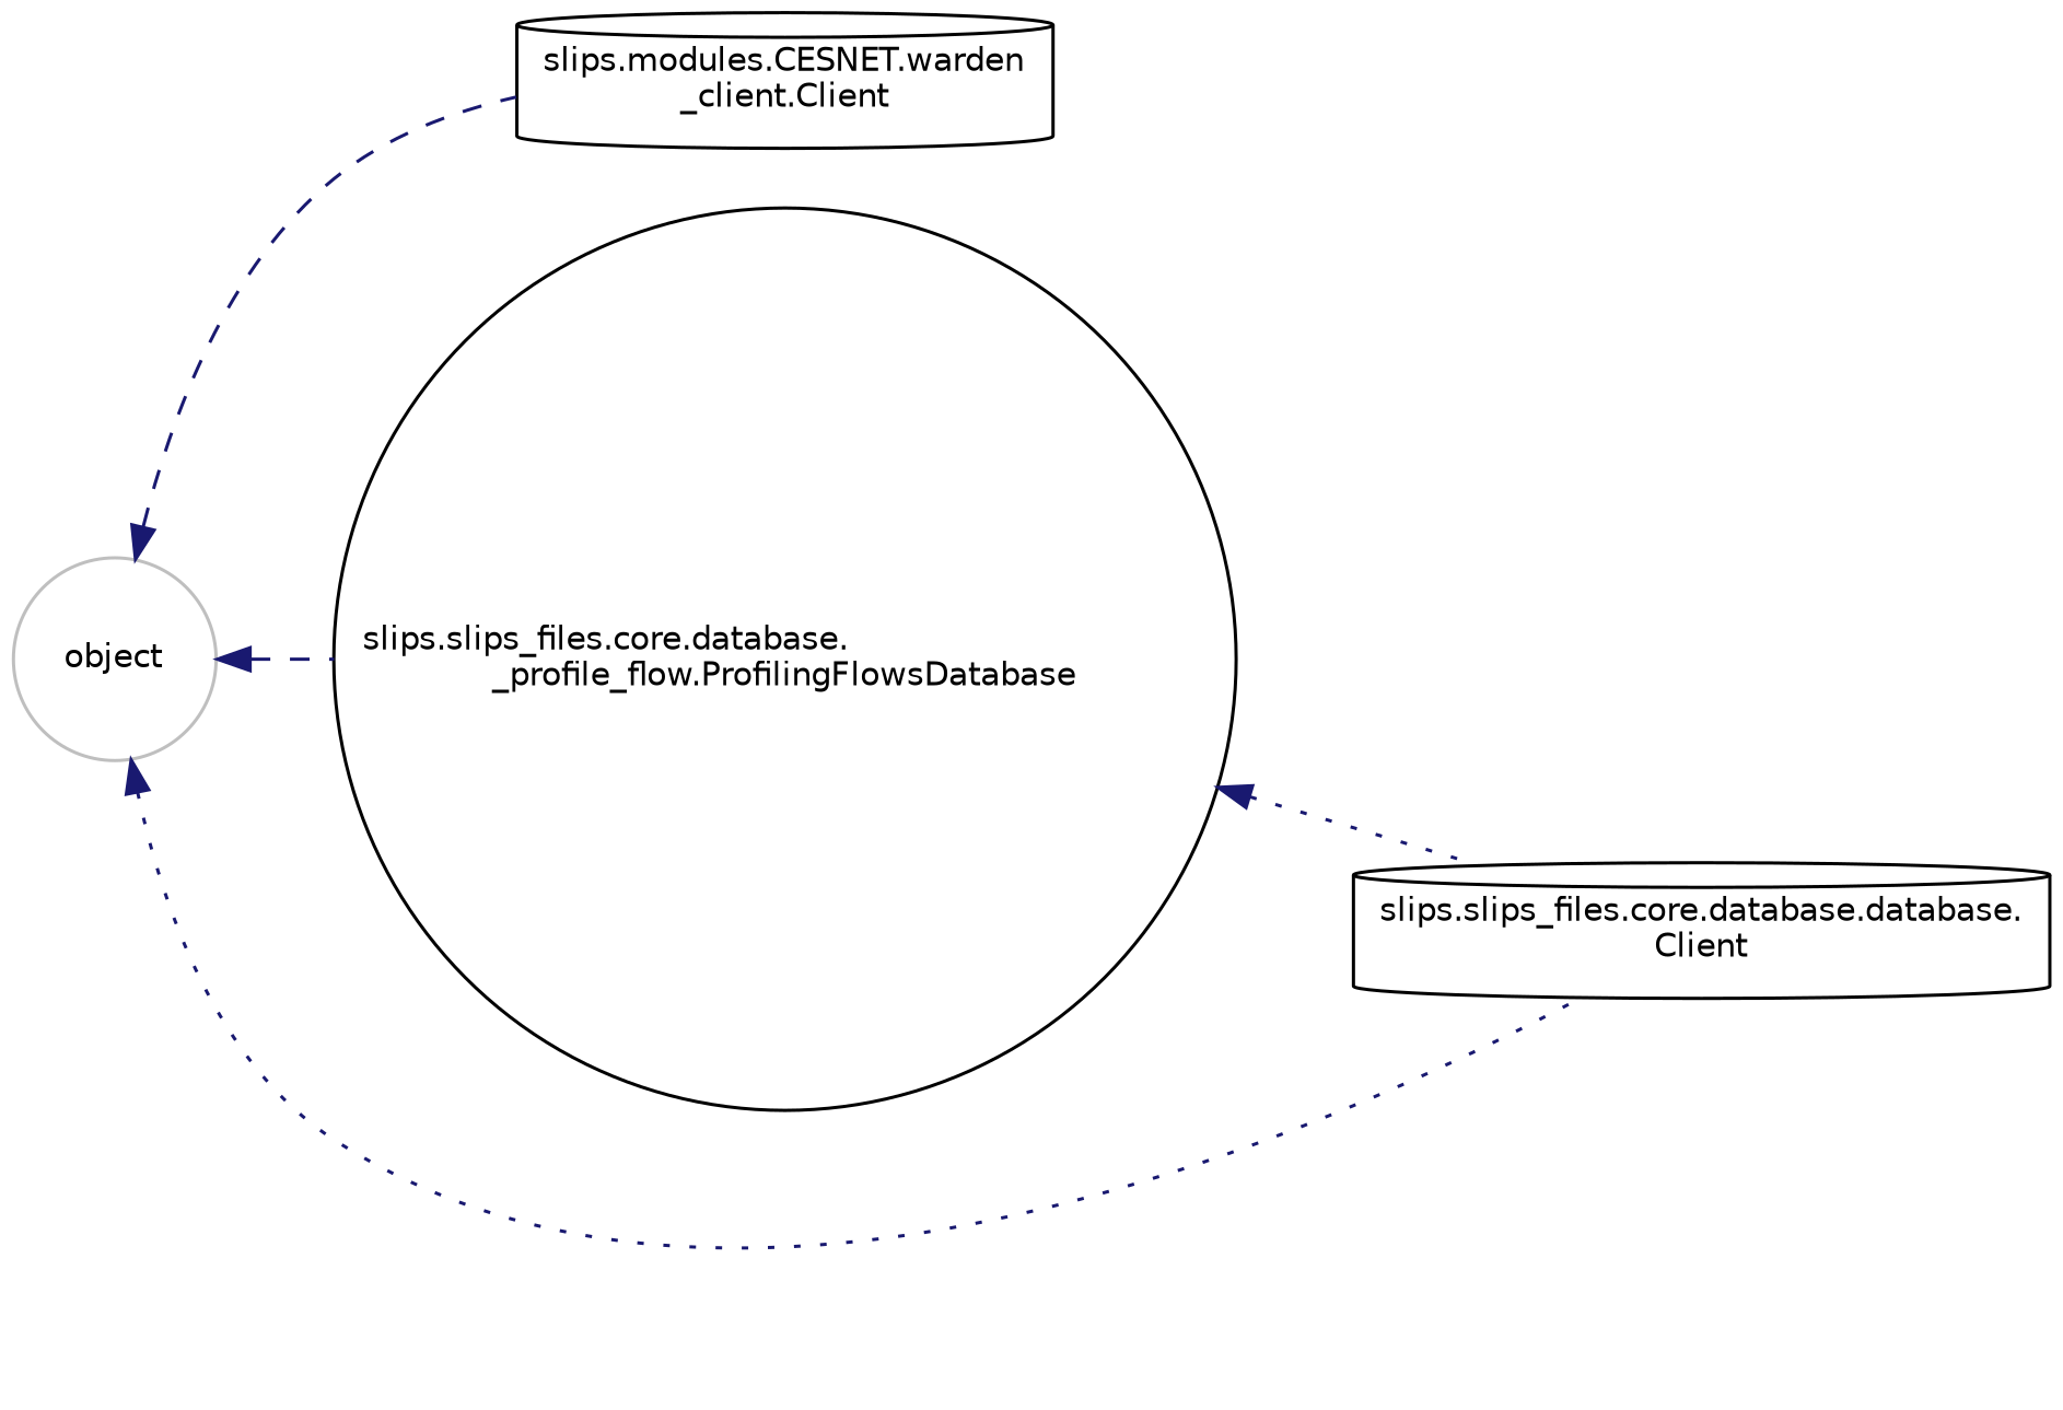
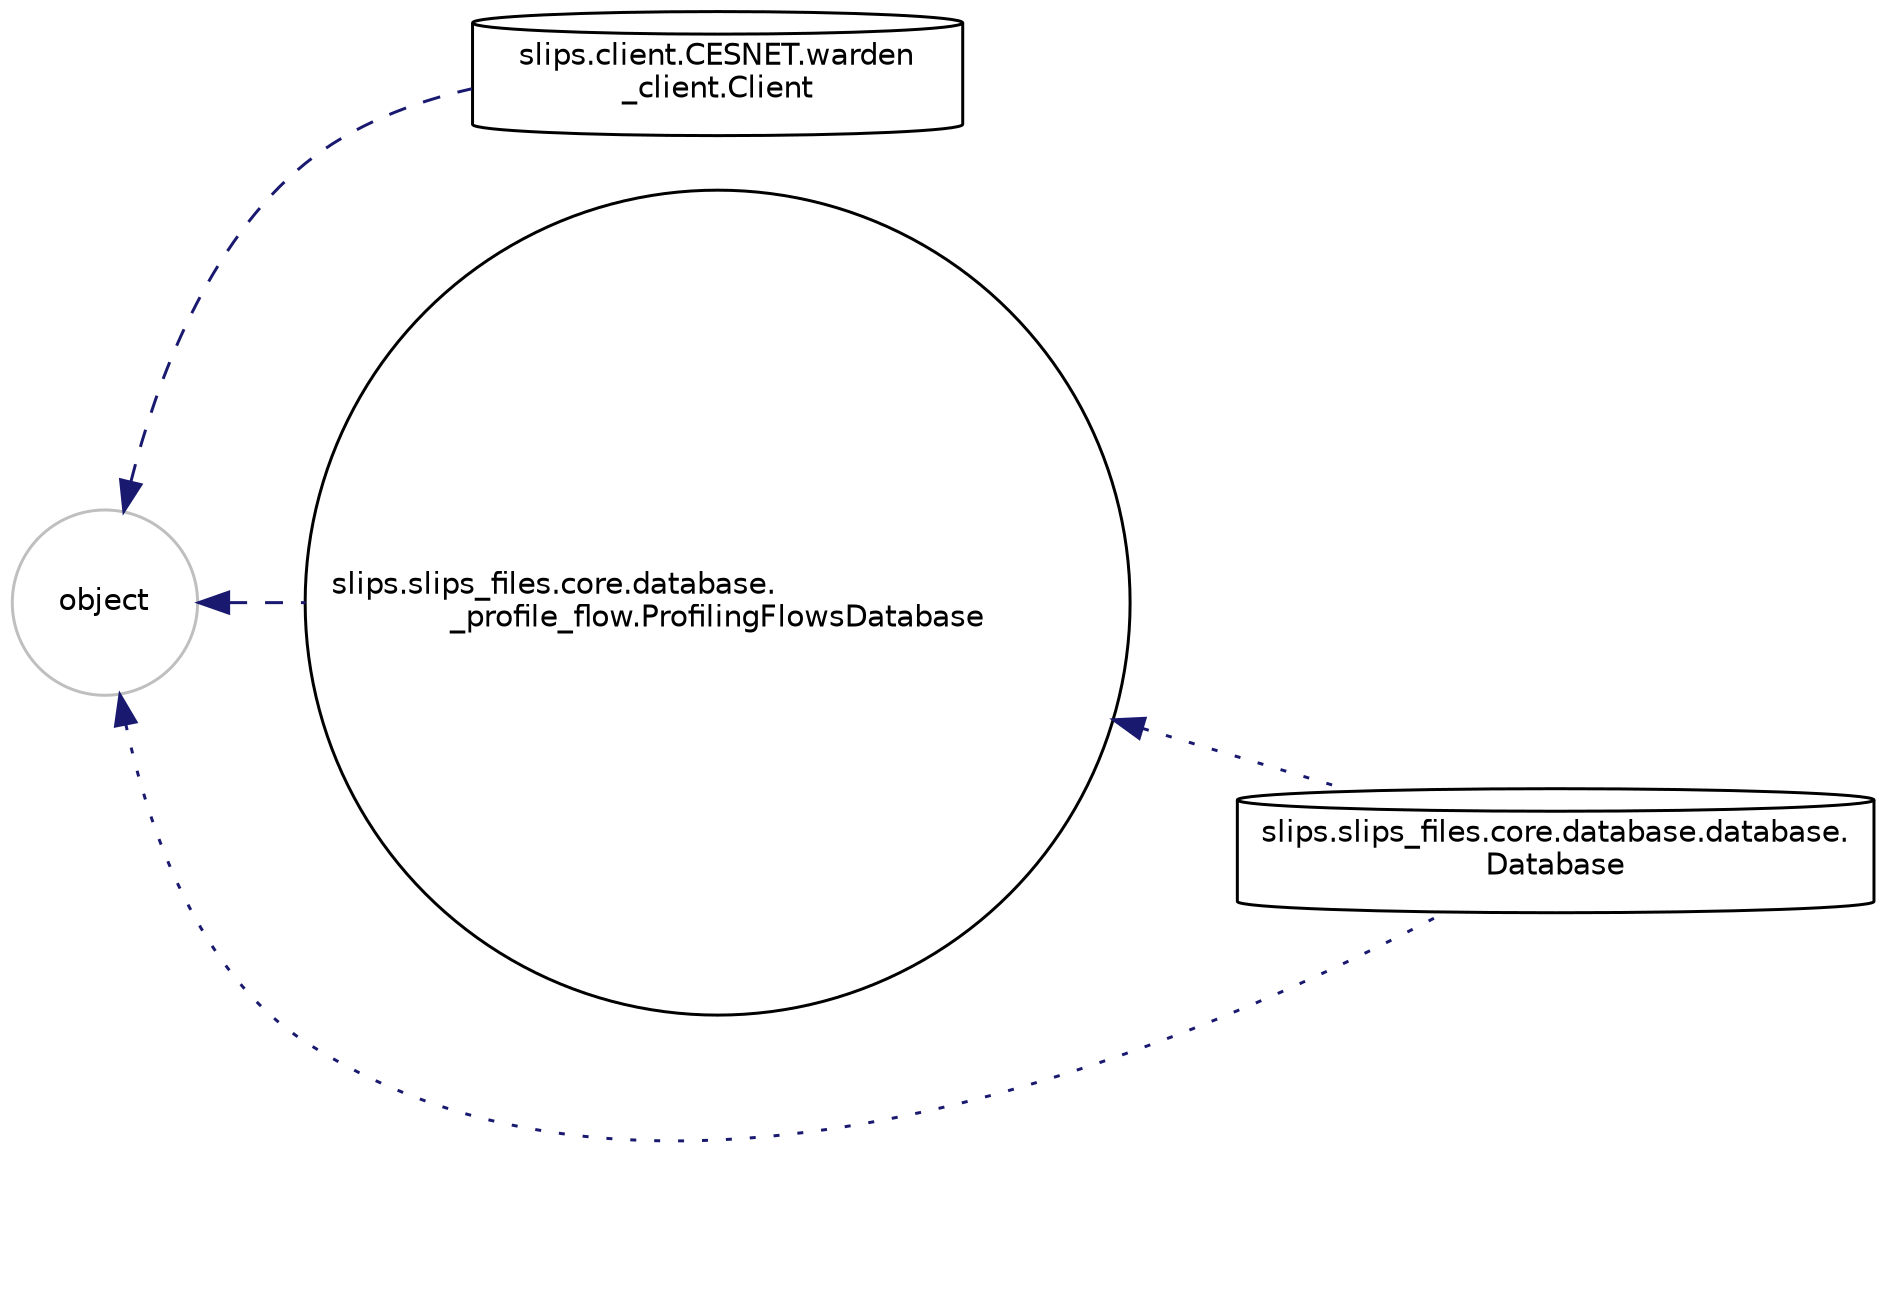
  digraph {
    rankdir=LR
    node [color=black fillcolor=white fontname=Helvetica fontsize=10 shape=circle style=filled]
    edge [color=midnightblue dir=back fontname=Helvetica fontsize=10 labelfontname=Helvetica labelfontsize=10 style=dashed]
    n1 [color=grey75 height=0.2 label=object width=0.4]
-   n2 [height=0.2 label="slips.modules.CESNET.warden\l_client.Client" shape=cylinder width=0.4]
+   n2 [height=0.2 label="slips.client.CESNET.warden\l_client.Client" shape=cylinder width=0.4]
    n3 [height=0.2 label="slips.slips_files.core.database.\l_profile_flow.ProfilingFlowsDatabase" width=0.4]
-   n4 [height=0.2 label="slips.slips_files.core.database.database.\lClient" shape=cylinder width=0.4]
+   n4 [height=0.2 label="slips.slips_files.core.database.database.\lDatabase" shape=cylinder width=0.4]
    n1 -> n2
    n1 -> n3
    n1 -> n4 [style=dotted]
    n3 -> n4 [style=dotted]
  }
